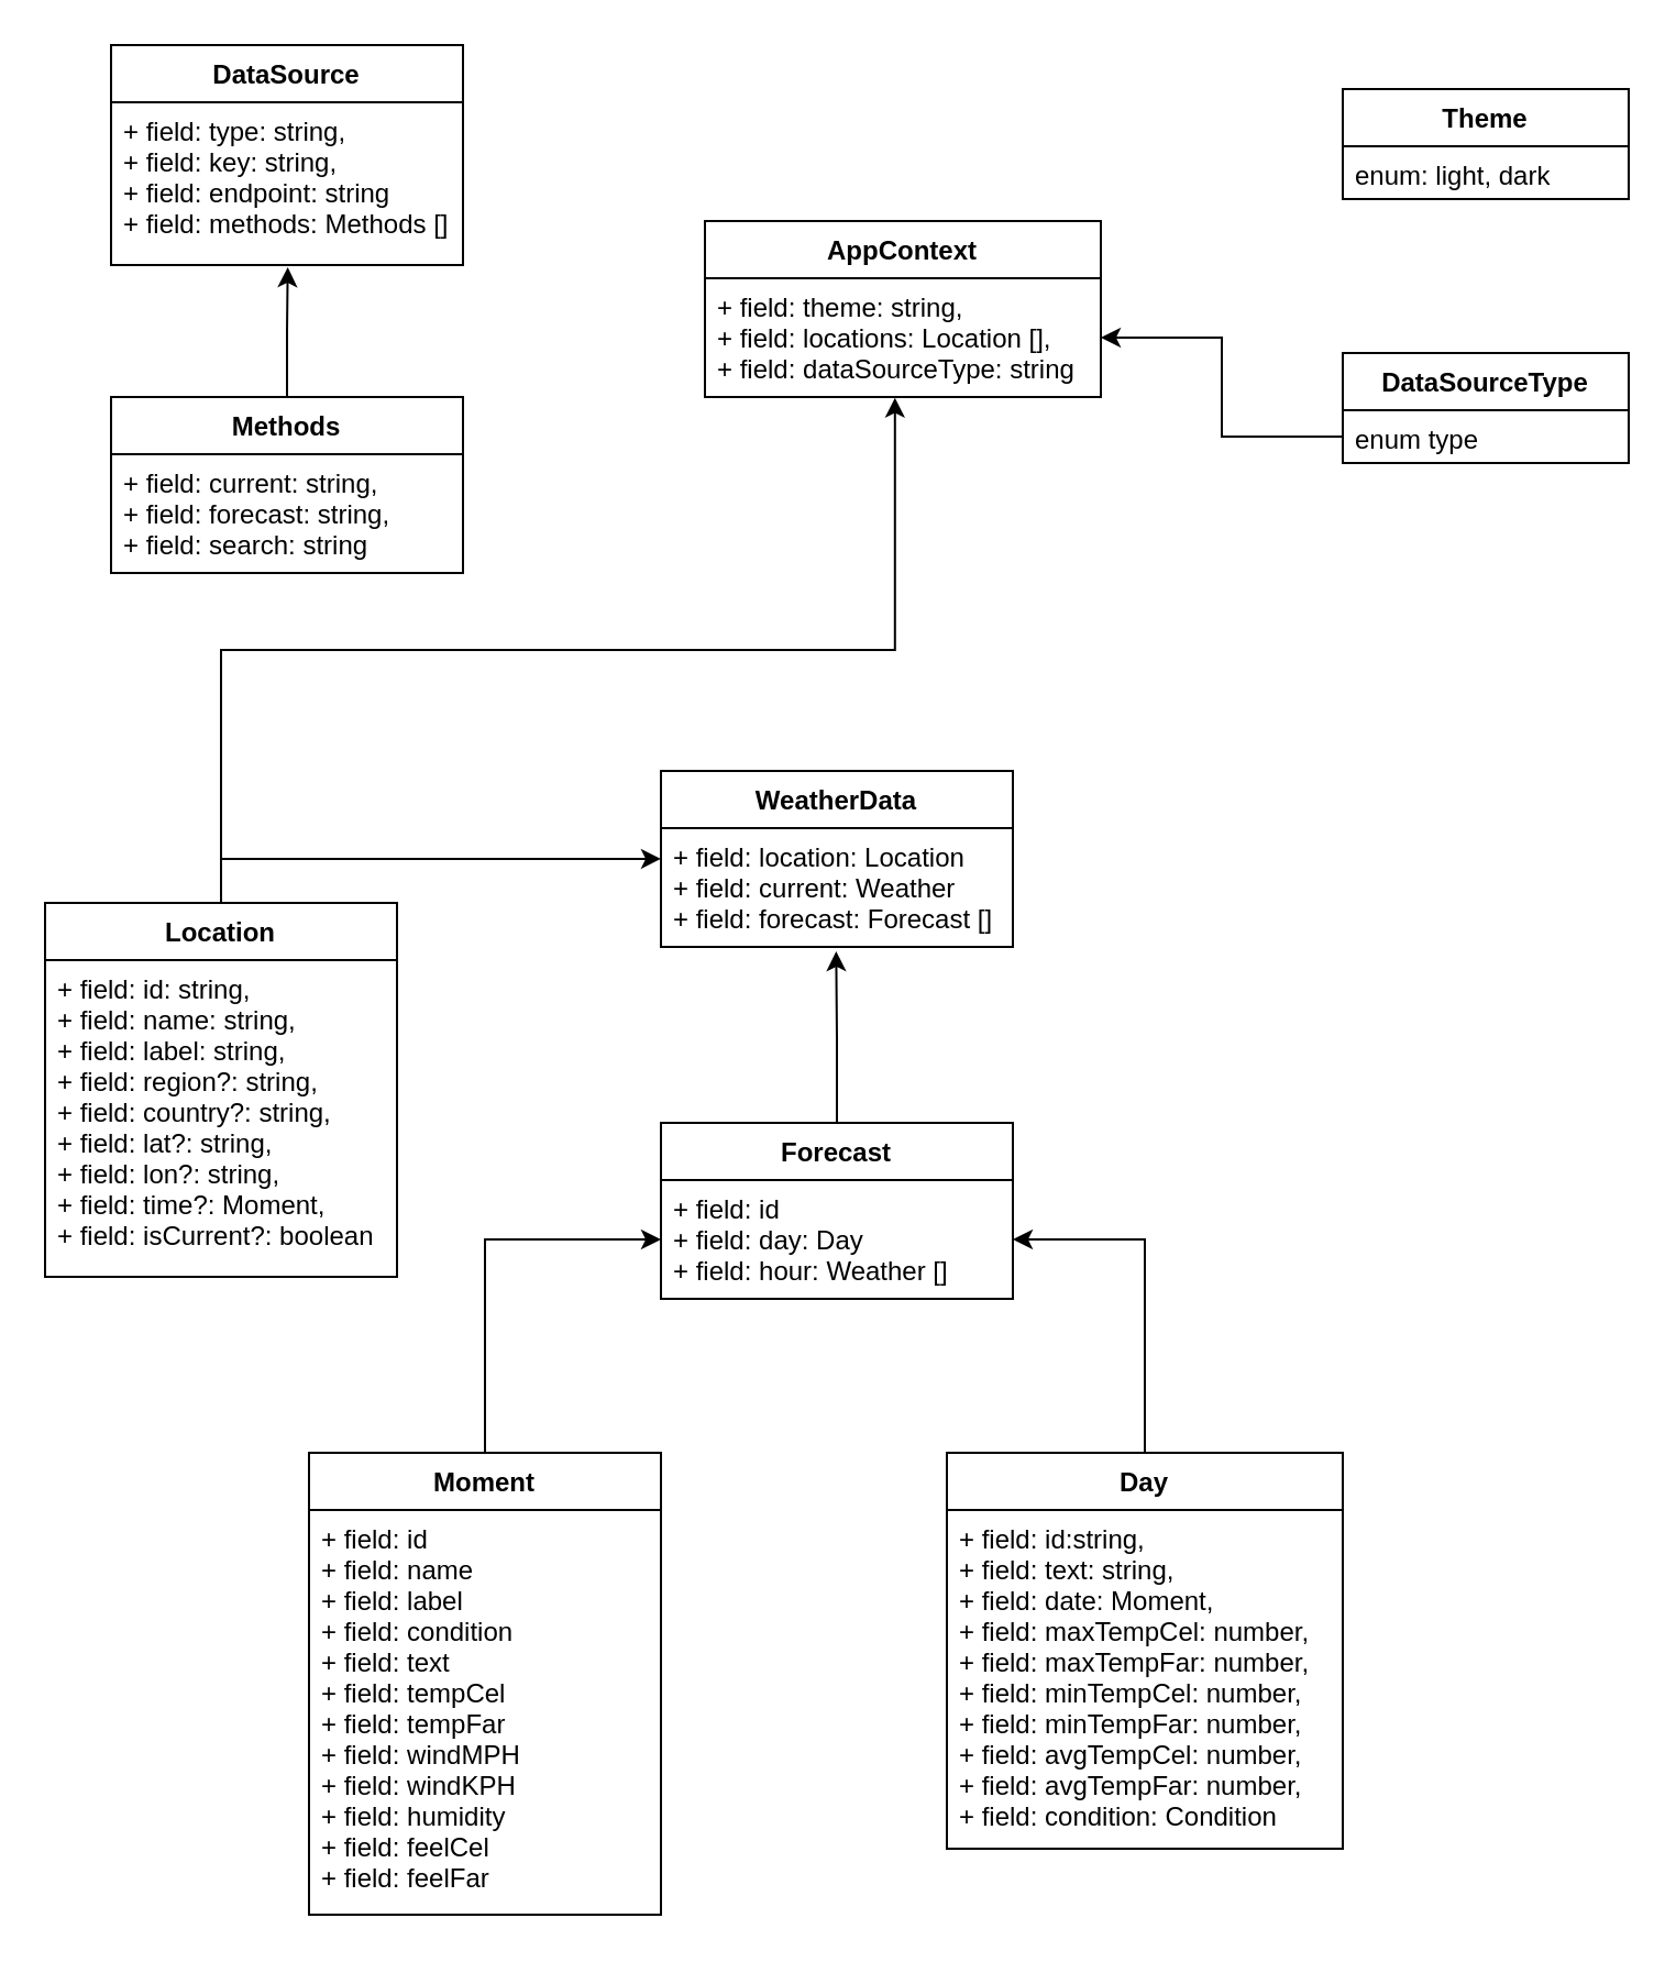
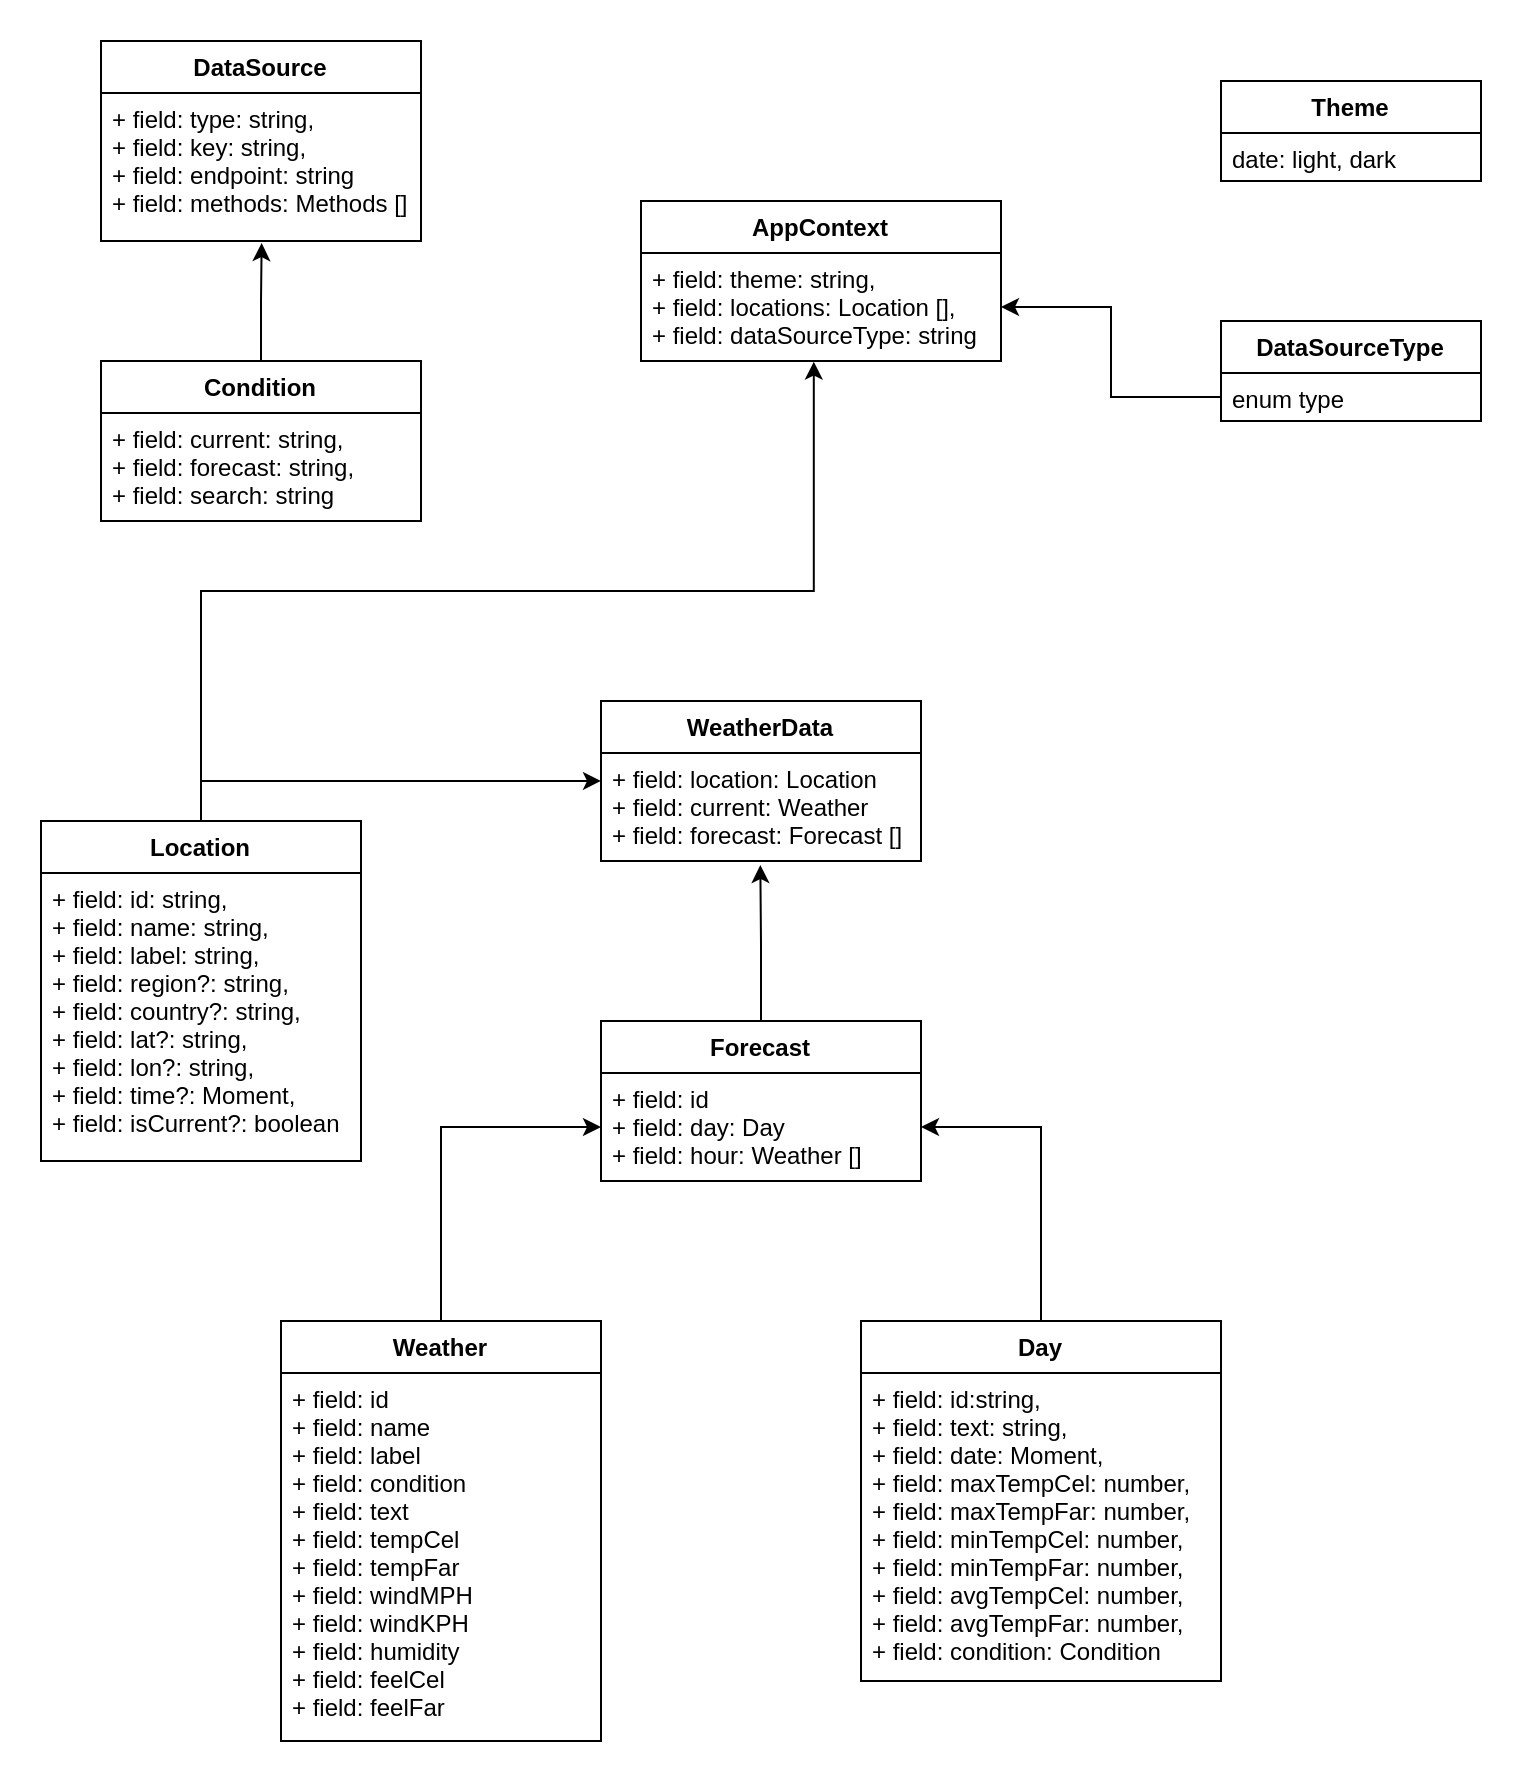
  <mxCell id="0" />
  <mxCell id="1" parent="0" />
  <mxCell id="2" style="edgeStyle=orthogonalEdgeStyle;rounded=0;orthogonalLoop=1;jettySize=auto;html=1;exitX=0.5;exitY=0;exitDx=0;exitDy=0;entryX=0;entryY=0.5;entryDx=0;entryDy=0;" edge="1" parent="1" source="3" target="16"><mxGeometry relative="1" as="geometry" /></mxCell>
- <mxCell id="3" value="Moment" style="swimlane;fontStyle=1;align=center;verticalAlign=top;childLayout=stackLayout;horizontal=1;startSize=26;horizontalStack=0;resizeParent=1;resizeParentMax=0;resizeLast=0;collapsible=1;marginBottom=0;" vertex="1" parent="1"><mxGeometry x="140" y="660" width="160" height="210" as="geometry" /></mxCell>
+ <mxCell id="3" value="Weather" style="swimlane;fontStyle=1;align=center;verticalAlign=top;childLayout=stackLayout;horizontal=1;startSize=26;horizontalStack=0;resizeParent=1;resizeParentMax=0;resizeLast=0;collapsible=1;marginBottom=0;" vertex="1" parent="1"><mxGeometry x="140" y="660" width="160" height="210" as="geometry" /></mxCell>
  <mxCell id="4" value="+ field: id&#10;+ field: name&#10;+ field: label&#10;+ field: condition&#10;+ field: text&#10;+ field: tempCel&#10;+ field: tempFar&#10;+ field: windMPH&#10;+ field: windKPH&#10;+ field: humidity&#10;+ field: feelCel&#10;+ field: feelFar" style="text;strokeColor=none;fillColor=none;align=left;verticalAlign=top;spacingLeft=4;spacingRight=4;overflow=hidden;rotatable=0;points=[[0,0.5],[1,0.5]];portConstraint=eastwest;" vertex="1" parent="3"><mxGeometry y="26" width="160" height="184" as="geometry" /></mxCell>
  <mxCell id="5" style="edgeStyle=orthogonalEdgeStyle;rounded=0;orthogonalLoop=1;jettySize=auto;html=1;exitX=0.5;exitY=0;exitDx=0;exitDy=0;entryX=0;entryY=0.259;entryDx=0;entryDy=0;entryPerimeter=0;" edge="1" parent="1" source="7" target="13"><mxGeometry relative="1" as="geometry" /></mxCell>
  <mxCell id="6" style="edgeStyle=orthogonalEdgeStyle;rounded=0;orthogonalLoop=1;jettySize=auto;html=1;entryX=0.48;entryY=1.006;entryDx=0;entryDy=0;entryPerimeter=0;" edge="1" parent="1" source="7" target="23"><mxGeometry relative="1" as="geometry" /></mxCell>
  <mxCell id="7" value="Location" style="swimlane;fontStyle=1;align=center;verticalAlign=top;childLayout=stackLayout;horizontal=1;startSize=26;horizontalStack=0;resizeParent=1;resizeParentMax=0;resizeLast=0;collapsible=1;marginBottom=0;" vertex="1" parent="1"><mxGeometry x="20" y="410" width="160" height="170" as="geometry" /></mxCell>
  <mxCell id="8" value="+ field: id: string,&#10;+ field: name: string,&#10;+ field: label: string,&#10;+ field: region?: string,&#10;+ field: country?: string,&#10;+ field: lat?: string,&#10;+ field: lon?: string,&#10;+ field: time?: Moment,&#10;+ field: isCurrent?: boolean" style="text;strokeColor=none;fillColor=none;align=left;verticalAlign=top;spacingLeft=4;spacingRight=4;overflow=hidden;rotatable=0;points=[[0,0.5],[1,0.5]];portConstraint=eastwest;" vertex="1" parent="7"><mxGeometry y="26" width="160" height="144" as="geometry" /></mxCell>
  <mxCell id="9" style="edgeStyle=orthogonalEdgeStyle;rounded=0;orthogonalLoop=1;jettySize=auto;html=1;exitX=0.5;exitY=0;exitDx=0;exitDy=0;entryX=1;entryY=0.5;entryDx=0;entryDy=0;" edge="1" parent="1" source="10" target="16"><mxGeometry relative="1" as="geometry" /></mxCell>
  <mxCell id="10" value="Day" style="swimlane;fontStyle=1;align=center;verticalAlign=top;childLayout=stackLayout;horizontal=1;startSize=26;horizontalStack=0;resizeParent=1;resizeParentMax=0;resizeLast=0;collapsible=1;marginBottom=0;" vertex="1" parent="1"><mxGeometry x="430" y="660" width="180" height="180" as="geometry" /></mxCell>
  <mxCell id="11" value="+ field: id:string,&#10;+ field: text: string,&#10;+ field: date: Moment,&#10;+ field: maxTempCel: number,&#10;+ field: maxTempFar: number,&#10;+ field: minTempCel: number,&#10;+ field: minTempFar: number,&#10;+ field: avgTempCel: number,&#10;+ field: avgTempFar: number,&#10;+ field: condition: Condition" style="text;strokeColor=none;fillColor=none;align=left;verticalAlign=top;spacingLeft=4;spacingRight=4;overflow=hidden;rotatable=0;points=[[0,0.5],[1,0.5]];portConstraint=eastwest;" vertex="1" parent="10"><mxGeometry y="26" width="180" height="154" as="geometry" /></mxCell>
  <mxCell id="12" value="WeatherData" style="swimlane;fontStyle=1;align=center;verticalAlign=top;childLayout=stackLayout;horizontal=1;startSize=26;horizontalStack=0;resizeParent=1;resizeParentMax=0;resizeLast=0;collapsible=1;marginBottom=0;" vertex="1" parent="1"><mxGeometry x="300" y="350" width="160" height="80" as="geometry" /></mxCell>
  <mxCell id="13" value="+ field: location: Location&#10;+ field: current: Weather&#10;+ field: forecast: Forecast []" style="text;strokeColor=none;fillColor=none;align=left;verticalAlign=top;spacingLeft=4;spacingRight=4;overflow=hidden;rotatable=0;points=[[0,0.5],[1,0.5]];portConstraint=eastwest;" vertex="1" parent="12"><mxGeometry y="26" width="160" height="54" as="geometry" /></mxCell>
  <mxCell id="14" value="" style="edgeStyle=orthogonalEdgeStyle;rounded=0;orthogonalLoop=1;jettySize=auto;html=1;entryX=0.49;entryY=0.1;entryDx=0;entryDy=0;entryPerimeter=0;" edge="1" parent="1" source="15"><mxGeometry relative="1" as="geometry"><mxPoint x="379.672" y="432" as="targetPoint" /></mxGeometry></mxCell>
  <mxCell id="15" value="Forecast" style="swimlane;fontStyle=1;align=center;verticalAlign=top;childLayout=stackLayout;horizontal=1;startSize=26;horizontalStack=0;resizeParent=1;resizeParentMax=0;resizeLast=0;collapsible=1;marginBottom=0;" vertex="1" parent="1"><mxGeometry x="300" y="510" width="160" height="80" as="geometry" /></mxCell>
  <mxCell id="16" value="+ field: id&#10;+ field: day: Day&#10;+ field: hour: Weather []" style="text;strokeColor=none;fillColor=none;align=left;verticalAlign=top;spacingLeft=4;spacingRight=4;overflow=hidden;rotatable=0;points=[[0,0.5],[1,0.5]];portConstraint=eastwest;" vertex="1" parent="15"><mxGeometry y="26" width="160" height="54" as="geometry" /></mxCell>
  <mxCell id="17" value="DataSource" style="swimlane;fontStyle=1;align=center;verticalAlign=top;childLayout=stackLayout;horizontal=1;startSize=26;horizontalStack=0;resizeParent=1;resizeParentMax=0;resizeLast=0;collapsible=1;marginBottom=0;" vertex="1" parent="1"><mxGeometry x="50" y="20" width="160" height="100" as="geometry" /></mxCell>
  <mxCell id="18" value="+ field: type: string,&#10;+ field: key: string,&#10;+ field: endpoint: string&#10;+ field: methods: Methods []" style="text;strokeColor=none;fillColor=none;align=left;verticalAlign=top;spacingLeft=4;spacingRight=4;overflow=hidden;rotatable=0;points=[[0,0.5],[1,0.5]];portConstraint=eastwest;" vertex="1" parent="17"><mxGeometry y="26" width="160" height="74" as="geometry" /></mxCell>
  <mxCell id="19" style="edgeStyle=orthogonalEdgeStyle;rounded=0;orthogonalLoop=1;jettySize=auto;html=1;exitX=0.5;exitY=0;exitDx=0;exitDy=0;entryX=0.502;entryY=1.014;entryDx=0;entryDy=0;entryPerimeter=0;" edge="1" parent="1" source="20" target="18"><mxGeometry relative="1" as="geometry" /></mxCell>
- <mxCell id="20" value="Methods" style="swimlane;fontStyle=1;align=center;verticalAlign=top;childLayout=stackLayout;horizontal=1;startSize=26;horizontalStack=0;resizeParent=1;resizeParentMax=0;resizeLast=0;collapsible=1;marginBottom=0;" vertex="1" parent="1"><mxGeometry x="50" y="180" width="160" height="80" as="geometry" /></mxCell>
+ <mxCell id="20" value="Condition" style="swimlane;fontStyle=1;align=center;verticalAlign=top;childLayout=stackLayout;horizontal=1;startSize=26;horizontalStack=0;resizeParent=1;resizeParentMax=0;resizeLast=0;collapsible=1;marginBottom=0;" vertex="1" parent="1"><mxGeometry x="50" y="180" width="160" height="80" as="geometry" /></mxCell>
  <mxCell id="21" value="+ field: current: string,&#10;+ field: forecast: string,&#10;+ field: search: string" style="text;strokeColor=none;fillColor=none;align=left;verticalAlign=top;spacingLeft=4;spacingRight=4;overflow=hidden;rotatable=0;points=[[0,0.5],[1,0.5]];portConstraint=eastwest;" vertex="1" parent="20"><mxGeometry y="26" width="160" height="54" as="geometry" /></mxCell>
  <mxCell id="22" value="AppContext" style="swimlane;fontStyle=1;align=center;verticalAlign=top;childLayout=stackLayout;horizontal=1;startSize=26;horizontalStack=0;resizeParent=1;resizeParentMax=0;resizeLast=0;collapsible=1;marginBottom=0;" vertex="1" parent="1"><mxGeometry x="320" y="100" width="180" height="80" as="geometry" /></mxCell>
  <mxCell id="23" value="+ field: theme: string,&#10;+ field: locations: Location [],&#10;+ field: dataSourceType: string" style="text;strokeColor=none;fillColor=none;align=left;verticalAlign=top;spacingLeft=4;spacingRight=4;overflow=hidden;rotatable=0;points=[[0,0.5],[1,0.5]];portConstraint=eastwest;" vertex="1" parent="22"><mxGeometry y="26" width="180" height="54" as="geometry" /></mxCell>
  <mxCell id="24" value="Theme" style="swimlane;fontStyle=1;align=center;verticalAlign=top;childLayout=stackLayout;horizontal=1;startSize=26;horizontalStack=0;resizeParent=1;resizeParentMax=0;resizeLast=0;collapsible=1;marginBottom=0;" vertex="1" parent="1"><mxGeometry x="610" y="40" width="130" height="50" as="geometry" /></mxCell>
- <mxCell id="25" value="enum: light, dark" style="text;strokeColor=none;fillColor=none;align=left;verticalAlign=top;spacingLeft=4;spacingRight=4;overflow=hidden;rotatable=0;points=[[0,0.5],[1,0.5]];portConstraint=eastwest;" vertex="1" parent="24"><mxGeometry y="26" width="130" height="24" as="geometry" /></mxCell>
+ <mxCell id="25" value="date: light, dark" style="text;strokeColor=none;fillColor=none;align=left;verticalAlign=top;spacingLeft=4;spacingRight=4;overflow=hidden;rotatable=0;points=[[0,0.5],[1,0.5]];portConstraint=eastwest;" vertex="1" parent="24"><mxGeometry y="26" width="130" height="24" as="geometry" /></mxCell>
  <mxCell id="26" value="DataSourceType" style="swimlane;fontStyle=1;align=center;verticalAlign=top;childLayout=stackLayout;horizontal=1;startSize=26;horizontalStack=0;resizeParent=1;resizeParentMax=0;resizeLast=0;collapsible=1;marginBottom=0;" vertex="1" parent="1"><mxGeometry x="610" y="160" width="130" height="50" as="geometry" /></mxCell>
  <mxCell id="27" value="enum type" style="text;strokeColor=none;fillColor=none;align=left;verticalAlign=top;spacingLeft=4;spacingRight=4;overflow=hidden;rotatable=0;points=[[0,0.5],[1,0.5]];portConstraint=eastwest;" vertex="1" parent="26"><mxGeometry y="26" width="130" height="24" as="geometry" /></mxCell>
  <mxCell id="28" style="edgeStyle=orthogonalEdgeStyle;rounded=0;orthogonalLoop=1;jettySize=auto;html=1;entryX=1;entryY=0.5;entryDx=0;entryDy=0;" edge="1" parent="1" source="27" target="23"><mxGeometry relative="1" as="geometry"><mxPoint x="510" y="150" as="targetPoint" /></mxGeometry></mxCell>
